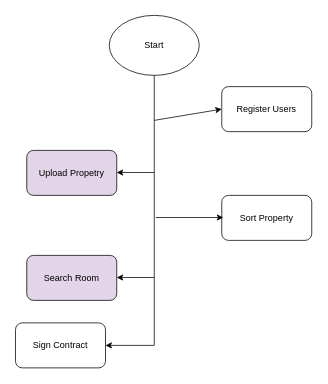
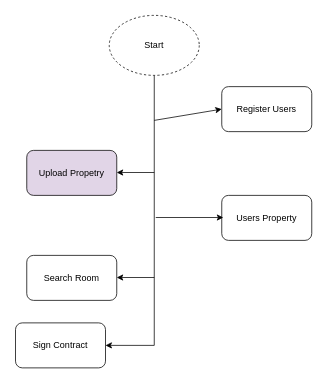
  <mxCell id="0" />
  <mxCell id="1" parent="0" />
- <mxCell id="2" value="Start" style="ellipse;whiteSpace=wrap;html=1;" vertex="1" parent="1"><mxGeometry x="145" y="20" width="120" height="80" as="geometry" /></mxCell>
+ <mxCell id="2" value="Start" style="ellipse;whiteSpace=wrap;html=1;dashed=1;" vertex="1" parent="1"><mxGeometry x="145" y="20" width="120" height="80" as="geometry" /></mxCell>
  <mxCell id="3" value="" style="endArrow=none;html=1;rounded=0;entryX=0.5;entryY=1;entryDx=0;entryDy=0;" edge="1" parent="1" target="2"><mxGeometry width="50" height="50" relative="1" as="geometry"><mxPoint x="205" y="460" as="sourcePoint" /><mxPoint x="235" y="280" as="targetPoint" /><Array as="points"><mxPoint x="205" y="460" /></Array></mxGeometry></mxCell>
  <mxCell id="4" value="Register Users" style="rounded=1;whiteSpace=wrap;html=1;" vertex="1" parent="1"><mxGeometry x="295" y="115" width="120" height="60" as="geometry" /></mxCell>
  <mxCell id="5" value="Upload Propetry" style="rounded=1;whiteSpace=wrap;html=1;fillColor=#e1d5e7;" vertex="1" parent="1"><mxGeometry x="35" y="200" width="120" height="60" as="geometry" /></mxCell>
- <mxCell id="6" value="Sort Property" style="rounded=1;whiteSpace=wrap;html=1;" vertex="1" parent="1"><mxGeometry x="295" y="260" width="120" height="60" as="geometry" /></mxCell>
- <mxCell id="7" value="Search Room" style="rounded=1;whiteSpace=wrap;html=1;fillColor=#e1d5e7;" vertex="1" parent="1"><mxGeometry x="35" y="340" width="120" height="60" as="geometry" /></mxCell>
+ <mxCell id="6" value="Users Property" style="rounded=1;whiteSpace=wrap;html=1;" vertex="1" parent="1"><mxGeometry x="295" y="260" width="120" height="60" as="geometry" /></mxCell>
+ <mxCell id="7" value="Search Room" style="rounded=1;whiteSpace=wrap;html=1;" vertex="1" parent="1"><mxGeometry x="35" y="340" width="120" height="60" as="geometry" /></mxCell>
  <mxCell id="8" value="Sign Contract" style="rounded=1;whiteSpace=wrap;html=1;" vertex="1" parent="1"><mxGeometry x="20" y="430" width="120" height="60" as="geometry" /></mxCell>
  <mxCell id="9" value="" style="endArrow=classic;html=1;rounded=0;entryX=1;entryY=0.5;entryDx=0;entryDy=0;" edge="1" parent="1" target="8"><mxGeometry width="50" height="50" relative="1" as="geometry"><mxPoint x="205" y="460" as="sourcePoint" /><mxPoint x="235" y="280" as="targetPoint" /></mxGeometry></mxCell>
  <mxCell id="10" value="" style="endArrow=classic;html=1;rounded=0;entryX=1;entryY=0.5;entryDx=0;entryDy=0;" edge="1" parent="1"><mxGeometry width="50" height="50" relative="1" as="geometry"><mxPoint x="205" y="369.5" as="sourcePoint" /><mxPoint x="155" y="369.5" as="targetPoint" /></mxGeometry></mxCell>
  <mxCell id="11" value="" style="endArrow=classic;html=1;rounded=0;entryX=1;entryY=0.5;entryDx=0;entryDy=0;" edge="1" parent="1"><mxGeometry width="50" height="50" relative="1" as="geometry"><mxPoint x="205" y="229.5" as="sourcePoint" /><mxPoint x="155" y="229.5" as="targetPoint" /></mxGeometry></mxCell>
  <mxCell id="12" value="" style="endArrow=classic;html=1;rounded=0;entryX=0;entryY=0.5;entryDx=0;entryDy=0;" edge="1" parent="1" target="4"><mxGeometry width="50" height="50" relative="1" as="geometry"><mxPoint x="205" y="160" as="sourcePoint" /><mxPoint x="185" y="490" as="targetPoint" /></mxGeometry></mxCell>
  <mxCell id="13" value="" style="endArrow=classic;html=1;rounded=0;entryX=0;entryY=0.5;entryDx=0;entryDy=0;" edge="1" parent="1"><mxGeometry width="50" height="50" relative="1" as="geometry"><mxPoint x="207" y="289.5" as="sourcePoint" /><mxPoint x="297" y="289.5" as="targetPoint" /></mxGeometry></mxCell>
